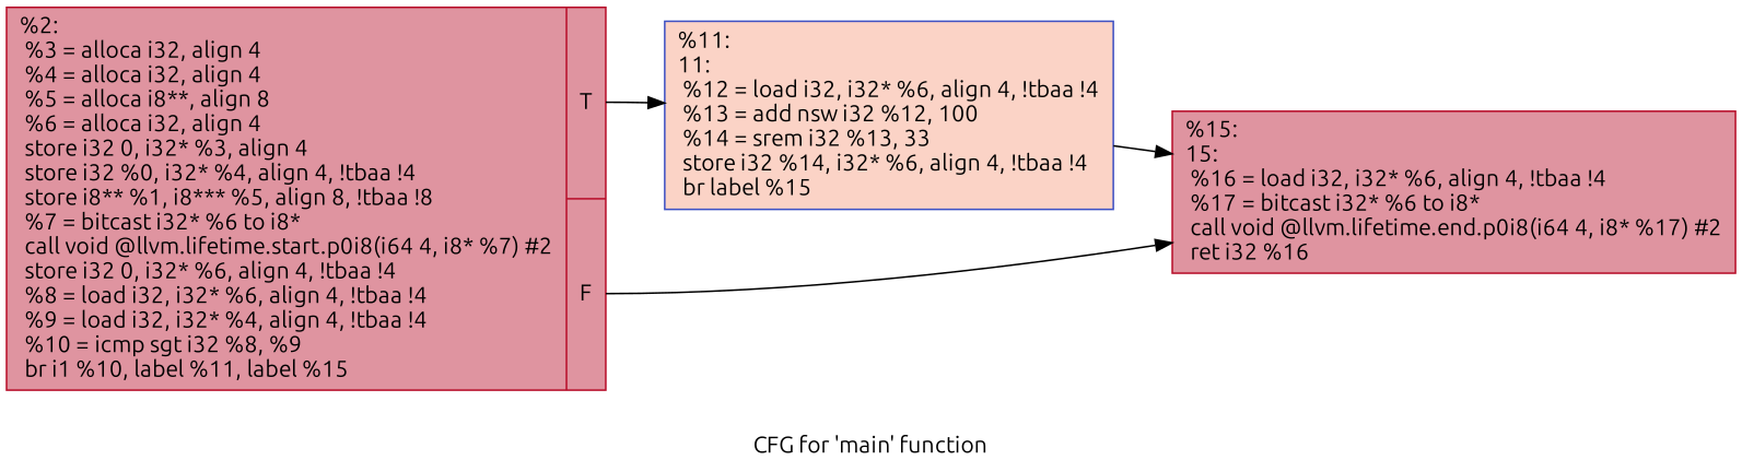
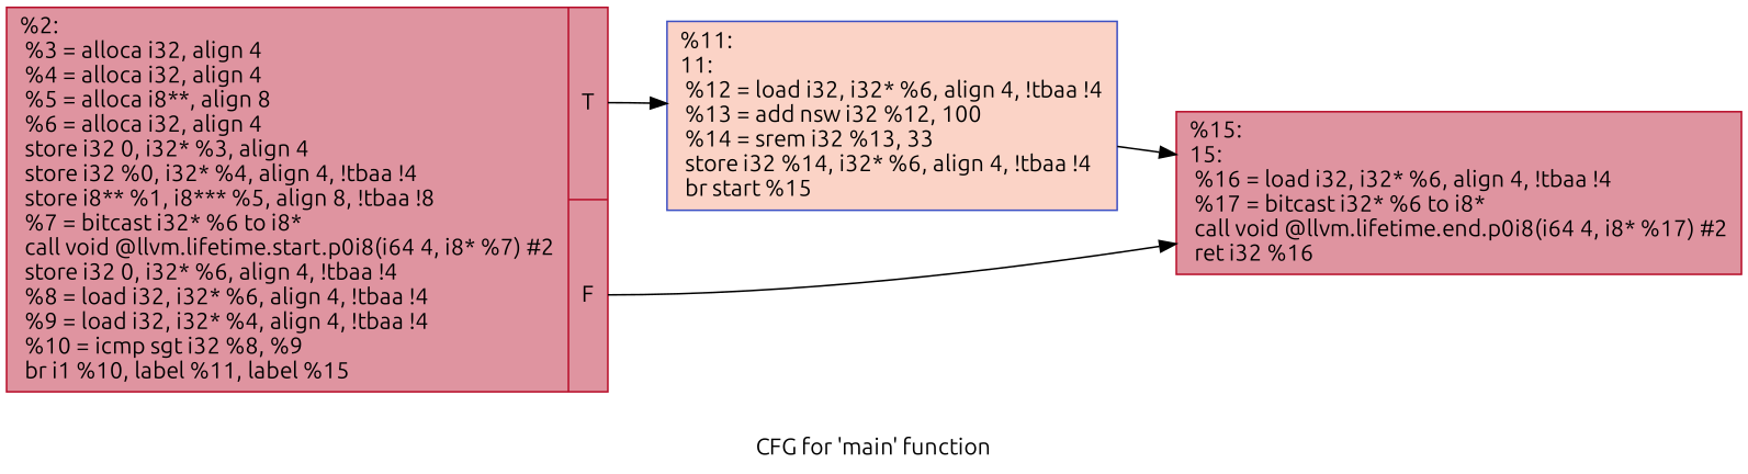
  digraph {
    label="CFG for 'main' function"
    rankdir=LR
    fontname=Ubuntu
    node [color="#b70d28ff" fillcolor="#b70d2870" shape=record style=filled fontname=Ubuntu]
    edge [fontname=Ubuntu]
    n1 [label="{%2:\l  %3 = alloca i32, align 4\l  %4 = alloca i32, align 4\l  %5 = alloca i8**, align 8\l  %6 = alloca i32, align 4\l  store i32 0, i32* %3, align 4\l  store i32 %0, i32* %4, align 4, !tbaa !4\l  store i8** %1, i8*** %5, align 8, !tbaa !8\l  %7 = bitcast i32* %6 to i8*\l  call void @llvm.lifetime.start.p0i8(i64 4, i8* %7) #2\l  store i32 0, i32* %6, align 4, !tbaa !4\l  %8 = load i32, i32* %6, align 4, !tbaa !4\l  %9 = load i32, i32* %4, align 4, !tbaa !4\l  %10 = icmp sgt i32 %8, %9\l  br i1 %10, label %11, label %15\l|{<s0>T|<s1>F}}"]
-   n2 [color="#3d50c3ff" fillcolor="#f59c7d70" label="{%11:\l11:                                               \l  %12 = load i32, i32* %6, align 4, !tbaa !4\l  %13 = add nsw i32 %12, 100\l  %14 = srem i32 %13, 33\l  store i32 %14, i32* %6, align 4, !tbaa !4\l  br label %15\l}"]
+   n2 [color="#3d50c3ff" fillcolor="#f59c7d70" label="{%11:\l11:                                               \l  %12 = load i32, i32* %6, align 4, !tbaa !4\l  %13 = add nsw i32 %12, 100\l  %14 = srem i32 %13, 33\l  store i32 %14, i32* %6, align 4, !tbaa !4\l  br start %15\l}"]
    n3 [label="{%15:\l15:                                               \l  %16 = load i32, i32* %6, align 4, !tbaa !4\l  %17 = bitcast i32* %6 to i8*\l  call void @llvm.lifetime.end.p0i8(i64 4, i8* %17) #2\l  ret i32 %16\l}"]
    n1 -> n2 [tailport=s0]
    n1 -> n3 [tailport=s1]
    n2 -> n3
  }
